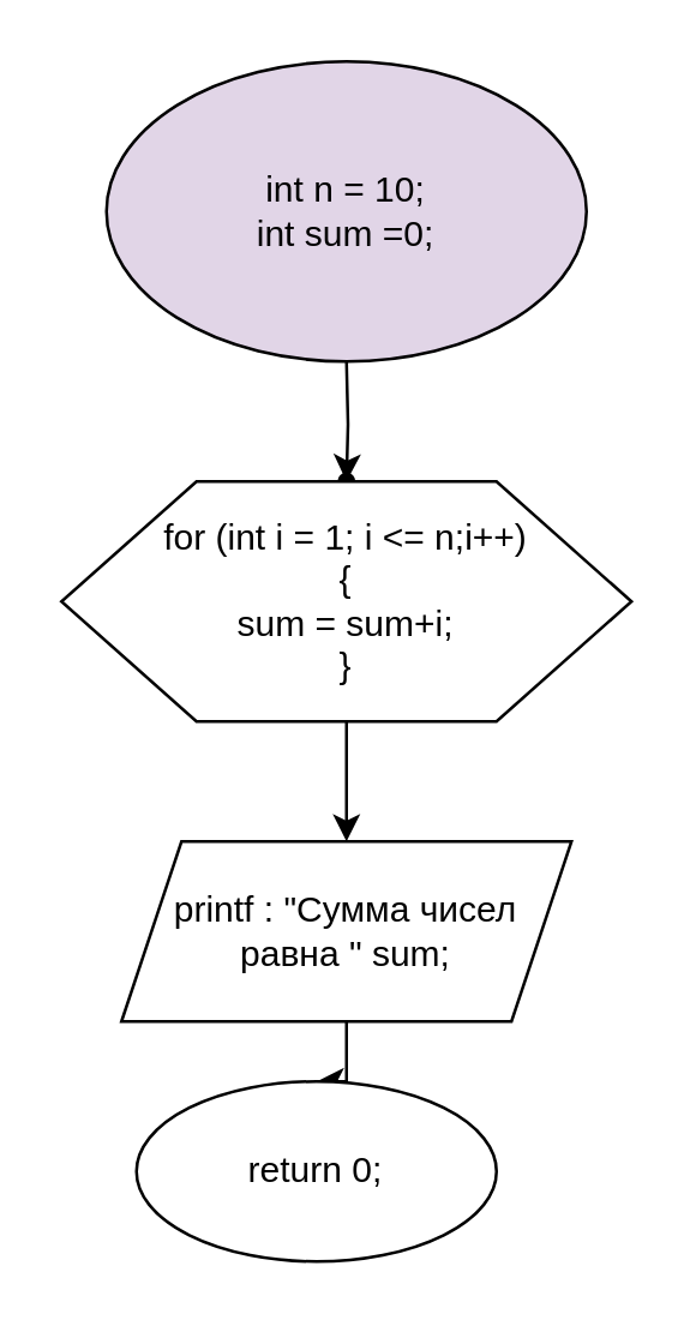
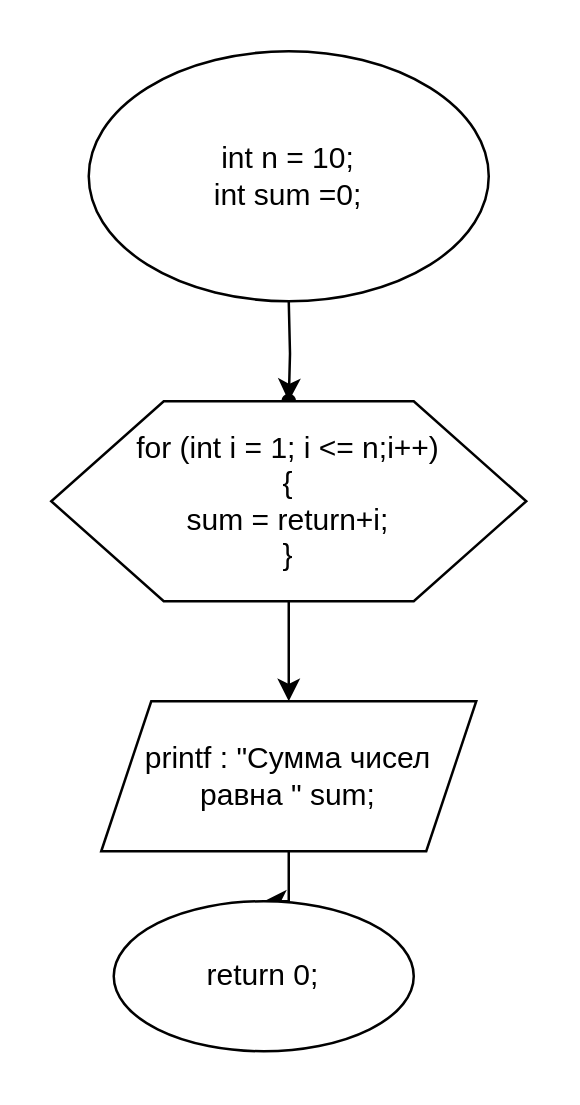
  <mxCell id="0" />
  <mxCell id="1" parent="0" />
- <mxCell id="2" value="int n = 10;&lt;br&gt;int sum =0;" style="ellipse;whiteSpace=wrap;html=1;fillColor=#e1d5e7;" vertex="1" parent="1"><mxGeometry x="35" y="20" width="160" height="100" as="geometry" /></mxCell>
+ <mxCell id="2" value="int n = 10;&lt;br&gt;int sum =0;" style="ellipse;whiteSpace=wrap;html=1;" vertex="1" parent="1"><mxGeometry x="35" y="20" width="160" height="100" as="geometry" /></mxCell>
  <mxCell id="3" value="" style="edgeStyle=orthogonalEdgeStyle;rounded=0;orthogonalLoop=1;jettySize=auto;html=1;" edge="1" parent="1" target="4"><mxGeometry relative="1" as="geometry"><mxPoint x="115" y="120" as="sourcePoint" /></mxGeometry></mxCell>
  <mxCell id="4" value="" style="shape=waypoint;sketch=0;size=6;pointerEvents=1;points=[];fillColor=default;resizable=0;rotatable=0;perimeter=centerPerimeter;snapToPoint=1;" vertex="1" parent="1"><mxGeometry x="95" y="140" width="40" height="40" as="geometry" /></mxCell>
  <mxCell id="5" value="" style="edgeStyle=orthogonalEdgeStyle;rounded=0;orthogonalLoop=1;jettySize=auto;html=1;" edge="1" parent="1" source="6"><mxGeometry relative="1" as="geometry"><mxPoint x="115" y="280" as="targetPoint" /></mxGeometry></mxCell>
- <mxCell id="6" value="for (int i = 1; i &amp;lt;= n;i++)&lt;br&gt;{&lt;br&gt;sum = sum+i;&lt;br&gt;}" style="shape=hexagon;perimeter=hexagonPerimeter2;whiteSpace=wrap;html=1;fixedSize=1;size=45;" vertex="1" parent="1"><mxGeometry x="20" y="160" width="190" height="80" as="geometry" /></mxCell>
+ <mxCell id="6" value="for (int i = 1; i &amp;lt;= n;i++)&lt;br&gt;{&lt;br&gt;sum = return+i;&lt;br&gt;}" style="shape=hexagon;perimeter=hexagonPerimeter2;whiteSpace=wrap;html=1;fixedSize=1;size=45;" vertex="1" parent="1"><mxGeometry x="20" y="160" width="190" height="80" as="geometry" /></mxCell>
  <mxCell id="7" value="" style="edgeStyle=orthogonalEdgeStyle;rounded=0;orthogonalLoop=1;jettySize=auto;html=1;" edge="1" parent="1" source="8" target="9"><mxGeometry relative="1" as="geometry" /></mxCell>
  <mxCell id="8" value="printf : &quot;Сумма чисел равна &quot; sum;" style="shape=parallelogram;perimeter=parallelogramPerimeter;whiteSpace=wrap;html=1;fixedSize=1;" vertex="1" parent="1"><mxGeometry x="40" y="280" width="150" height="60" as="geometry" /></mxCell>
  <mxCell id="9" value="return 0;" style="ellipse;whiteSpace=wrap;html=1;" vertex="1" parent="1"><mxGeometry x="45" y="360" width="120" height="60" as="geometry" /></mxCell>
